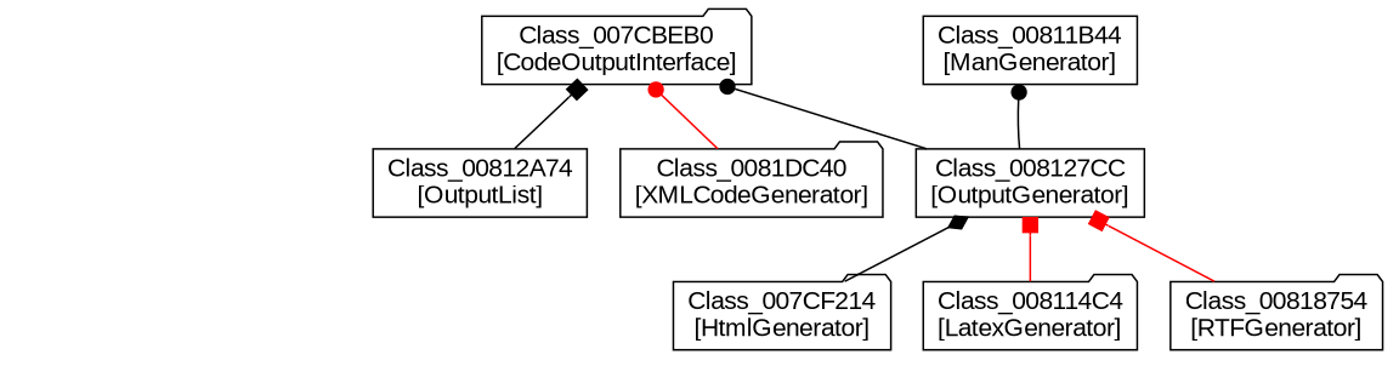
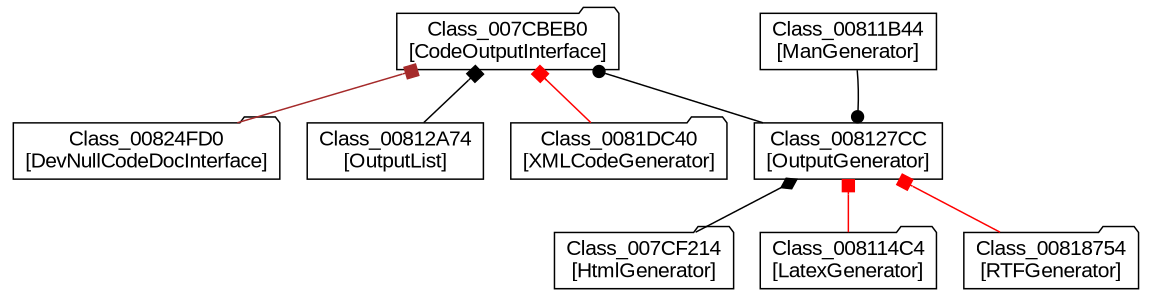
  digraph {
    fontname=Arial
    fontsize=25
    rankdir=BT
    node [fontname=Arial shape=folder]
    edge [arrowhead=box color=black fontname=Arial]
    n1 [label="Class_007CBEB0\n[CodeOutputInterface]"]
+   n2 [label="Class_00824FD0\n[DevNullCodeDocInterface]"]
    n3 [label="Class_007CF214\n[HtmlGenerator]"]
    n4 [label="Class_008127CC\n[OutputGenerator]" shape=box]
    n5 [label="Class_008114C4\n[LatexGenerator]"]
    n6 [label="Class_00811B44\n[ManGenerator]" shape=box]
    n7 [label="Class_00812A74\n[OutputList]" shape=box]
    n8 [label="Class_00818754\n[RTFGenerator]"]
    n9 [label="Class_0081DC40\n[XMLCodeGenerator]"]
+   n2 -> n1 [color=brown]
    n3 -> n4 [arrowhead=diamond]
    n4 -> n1 [arrowhead=dot]
    n5 -> n4 [color=red]
-   n4 -> n6 [arrowhead=dot]
+   n6 -> n4 [arrowhead=dot]
    n7 -> n1
    n8 -> n4 [color=red]
-   n9 -> n1 [arrowhead=dot color=red]
+   n9 -> n1 [color=red]
  }
